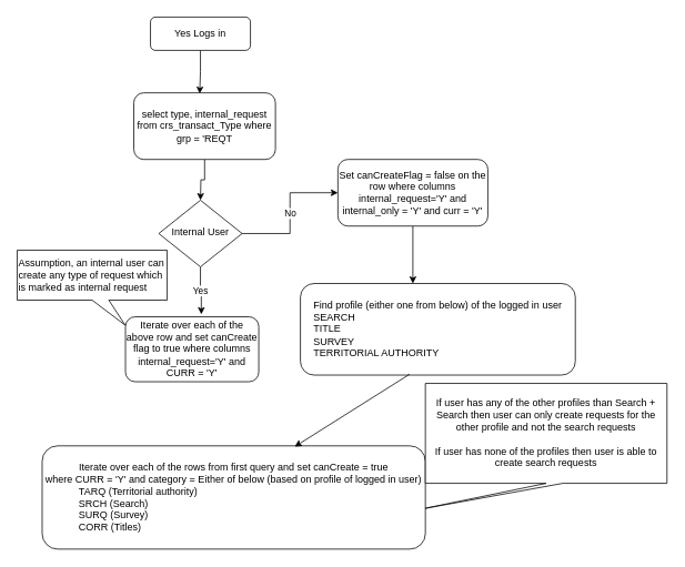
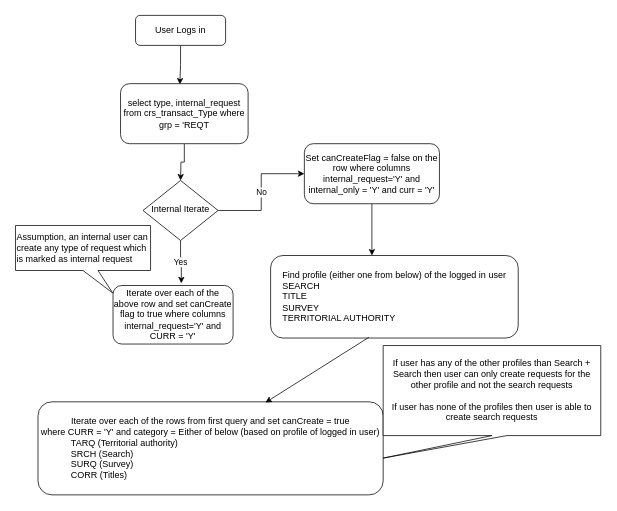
  <mxCell id="0" />
  <mxCell id="1" parent="0" />
  <mxCell id="2" style="edgeStyle=orthogonalEdgeStyle;rounded=0;orthogonalLoop=1;jettySize=auto;html=1;entryX=0.465;entryY=0.013;entryDx=0;entryDy=0;entryPerimeter=0;" parent="1" source="3" target="9" edge="1"><mxGeometry relative="1" as="geometry" /></mxCell>
- <mxCell id="3" value="Yes Logs in" style="rounded=1;whiteSpace=wrap;html=1;fontSize=12;glass=0;strokeWidth=1;shadow=0;" parent="1" vertex="1"><mxGeometry x="180" y="20" width="120" height="40" as="geometry" /></mxCell>
+ <mxCell id="3" value="User Logs in" style="rounded=1;whiteSpace=wrap;html=1;fontSize=12;glass=0;strokeWidth=1;shadow=0;" parent="1" vertex="1"><mxGeometry x="180" y="20" width="120" height="40" as="geometry" /></mxCell>
  <mxCell id="4" value="Yes" style="edgeStyle=orthogonalEdgeStyle;rounded=0;orthogonalLoop=1;jettySize=auto;html=1;exitX=0.5;exitY=1;exitDx=0;exitDy=0;entryX=0.569;entryY=-0.038;entryDx=0;entryDy=0;entryPerimeter=0;" parent="1" source="6" target="7" edge="1"><mxGeometry relative="1" as="geometry" /></mxCell>
  <mxCell id="5" value="No" style="edgeStyle=orthogonalEdgeStyle;rounded=0;orthogonalLoop=1;jettySize=auto;html=1;exitX=1;exitY=0.5;exitDx=0;exitDy=0;entryX=0;entryY=0.5;entryDx=0;entryDy=0;" parent="1" source="6" target="11" edge="1"><mxGeometry relative="1" as="geometry"><mxPoint x="380" y="280" as="targetPoint" /></mxGeometry></mxCell>
- <mxCell id="6" value="Internal User" style="rhombus;whiteSpace=wrap;html=1;shadow=0;fontFamily=Helvetica;fontSize=12;align=center;strokeWidth=1;spacing=6;spacingTop=-4;" parent="1" vertex="1"><mxGeometry x="190" y="240" width="100" height="80" as="geometry" /></mxCell>
+ <mxCell id="6" value="Internal Iterate" style="rhombus;whiteSpace=wrap;html=1;shadow=0;fontFamily=Helvetica;fontSize=12;align=center;strokeWidth=1;spacing=6;spacingTop=-4;" parent="1" vertex="1"><mxGeometry x="190" y="240" width="100" height="80" as="geometry" /></mxCell>
  <mxCell id="7" value="Iterate over each of the above row and set canCreate flag to true where columns internal_request='Y' and CURR = 'Y'" style="rounded=1;whiteSpace=wrap;html=1;fontSize=12;glass=0;strokeWidth=1;shadow=0;" parent="1" vertex="1"><mxGeometry x="150" y="380" width="160" height="78" as="geometry" /></mxCell>
  <mxCell id="8" style="edgeStyle=orthogonalEdgeStyle;rounded=0;orthogonalLoop=1;jettySize=auto;html=1;exitX=0.5;exitY=1;exitDx=0;exitDy=0;" parent="1" source="9" edge="1"><mxGeometry relative="1" as="geometry"><mxPoint x="240" y="240" as="targetPoint" /></mxGeometry></mxCell>
  <mxCell id="9" value="select type, internal_request from crs_transact_Type where grp = 'REQT" style="rounded=1;whiteSpace=wrap;html=1;fontSize=12;glass=0;strokeWidth=1;shadow=0;" parent="1" vertex="1"><mxGeometry x="160" y="111" width="170" height="80" as="geometry" /></mxCell>
  <mxCell id="10" value="" style="edgeStyle=orthogonalEdgeStyle;rounded=0;orthogonalLoop=1;jettySize=auto;html=1;" parent="1" source="11" target="12" edge="1"><mxGeometry relative="1" as="geometry"><Array as="points"><mxPoint x="470" y="350" /><mxPoint x="470" y="350" /></Array></mxGeometry></mxCell>
  <mxCell id="11" value="Set canCreateFlag = false on the row where columns internal_request='Y' and internal_only = 'Y' and curr = 'Y'" style="rounded=1;whiteSpace=wrap;html=1;" parent="1" vertex="1"><mxGeometry x="405" y="191" width="180" height="80" as="geometry" /></mxCell>
  <mxCell id="12" value="&lt;div style=&quot;text-align: left;&quot;&gt;&lt;span style=&quot;background-color: initial;&quot;&gt;Find profile (either one from below) of the logged in user&lt;/span&gt;&lt;/div&gt;&lt;div style=&quot;text-align: left;&quot;&gt;&lt;span style=&quot;background-color: initial;&quot;&gt;SEARCH&lt;/span&gt;&lt;/div&gt;&lt;div style=&quot;text-align: left;&quot;&gt;&lt;span style=&quot;background-color: initial;&quot;&gt;TITLE&lt;/span&gt;&lt;/div&gt;&lt;div style=&quot;text-align: left;&quot;&gt;&lt;span style=&quot;background-color: initial;&quot;&gt;SURVEY&lt;/span&gt;&lt;/div&gt;&lt;div style=&quot;text-align: left;&quot;&gt;&lt;span style=&quot;background-color: initial;&quot;&gt;TERRITORIAL AUTHORITY&lt;/span&gt;&lt;/div&gt;" style="rounded=1;whiteSpace=wrap;html=1;" parent="1" vertex="1"><mxGeometry x="360" y="340" width="330" height="110" as="geometry" /></mxCell>
  <mxCell id="13" value="Iterate over each of the rows from first query and set canCreate = true &lt;br&gt;where CURR = 'Y' and category = Either of below (based on profile of logged in user)&lt;br&gt;&lt;blockquote style=&quot;margin: 0 0 0 40px; border: none; padding: 0px;&quot;&gt;&lt;div style=&quot;text-align: left;&quot;&gt;&lt;span style=&quot;background-color: initial;&quot;&gt;TARQ (Territorial authority)&lt;/span&gt;&lt;/div&gt;&lt;div style=&quot;text-align: left;&quot;&gt;&lt;span style=&quot;background-color: initial;&quot;&gt;SRCH (Search)&lt;/span&gt;&lt;/div&gt;&lt;div style=&quot;text-align: left;&quot;&gt;&lt;span style=&quot;background-color: initial;&quot;&gt;SURQ (Survey)&lt;/span&gt;&lt;/div&gt;&lt;div style=&quot;text-align: left;&quot;&gt;&lt;span style=&quot;background-color: initial;&quot;&gt;CORR (Titles)&lt;/span&gt;&lt;/div&gt;&lt;/blockquote&gt;" style="rounded=1;whiteSpace=wrap;html=1;" parent="1" vertex="1"><mxGeometry x="50" y="535" width="460" height="124" as="geometry" /></mxCell>
  <mxCell id="14" value="" style="endArrow=classic;html=1;rounded=0;exitX=0.397;exitY=0.991;exitDx=0;exitDy=0;entryX=0.659;entryY=0.008;entryDx=0;entryDy=0;exitPerimeter=0;entryPerimeter=0;" parent="1" source="12" target="13" edge="1"><mxGeometry width="50" height="50" relative="1" as="geometry"><mxPoint x="371" y="450" as="sourcePoint" /><mxPoint x="371" y="550" as="targetPoint" /><Array as="points" /></mxGeometry></mxCell>
  <mxCell id="15" value="Assumption, an internal user can create any type of request which is marked as internal request" style="shape=callout;whiteSpace=wrap;html=1;perimeter=calloutPerimeter;position2=0.72;align=left;" parent="1" vertex="1"><mxGeometry x="20" y="300" width="180" height="90" as="geometry" /></mxCell>
  <mxCell id="16" value="If user has any of the other profiles than Search + Search then user can only create requests for the other profile and not the search requests&lt;br&gt;&lt;br&gt;If user has none of the profiles then user is able to create search requests&lt;br&gt;" style="shape=callout;whiteSpace=wrap;html=1;perimeter=calloutPerimeter;position2=0;" vertex="1" parent="1"><mxGeometry x="510" y="460" width="290" height="150" as="geometry" /></mxCell>
